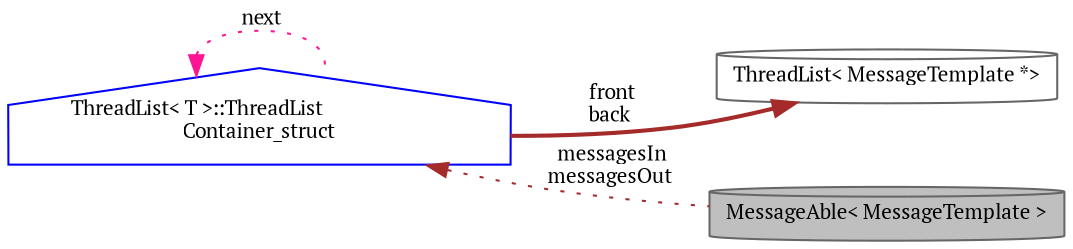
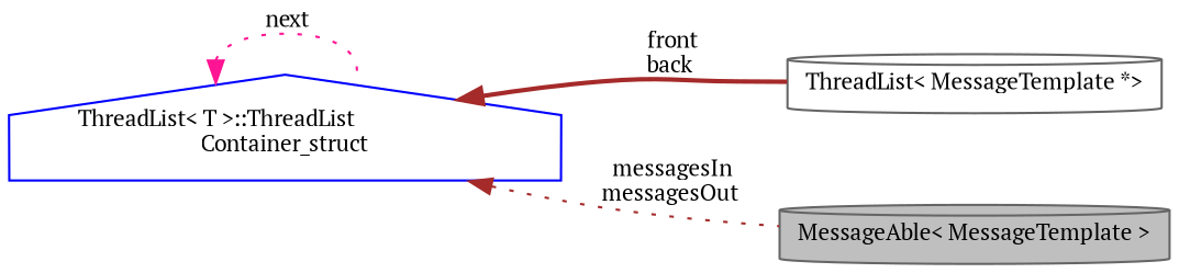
  digraph {
    fontname="PT Serif"
    rankdir=LR
    node [color=gray40 fillcolor=white fontname="PT Serif" fontsize=10 shape=cylinder style=filled]
    edge [color=brown dir=back fontname="PT Serif" fontsize=10 labelfontname=Helvetica labelfontsize=10 style=dotted]
    n1 [fillcolor=grey75 fontcolor=black height=0.2 label="MessageAble\< MessageTemplate \>" width=0.4]
    n2 [height=0.2 label="ThreadList\< MessageTemplate *\>" width=0.4]
    n3 [color=blue height=0.2 label="ThreadList\< T \>::ThreadList\lContainer_struct" shape=house width=0.4]
    n3 -> n1 [label=" messagesIn\nmessagesOut"]
-   n2 -> n3 [label=" front\nback" style=bold]
+   n3 -> n2 [label=" front\nback" style=bold]
    n3 -> n3 [color=deeppink label=" next"]
  }
